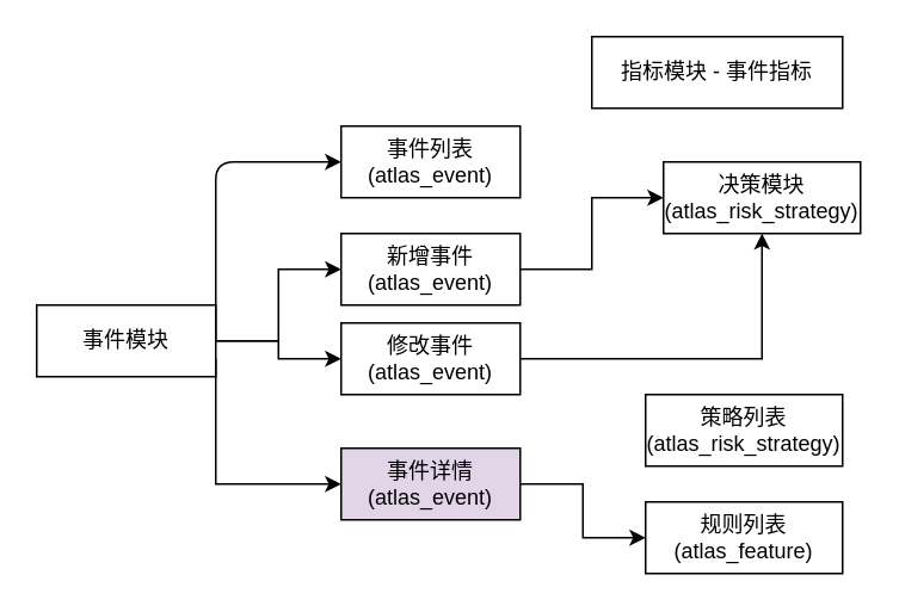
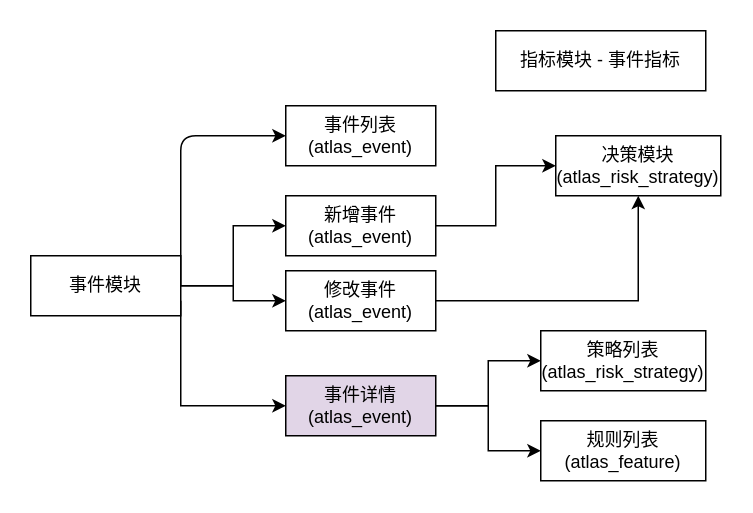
  <mxCell id="0" />
  <mxCell id="1" parent="0" />
  <mxCell id="2" value="" style="edgeStyle=orthogonalEdgeStyle;rounded=0;orthogonalLoop=1;jettySize=auto;html=1;" edge="1" parent="1" source="3" target="8"><mxGeometry relative="1" as="geometry" /></mxCell>
  <mxCell id="3" value="事件模块" style="rounded=0;whiteSpace=wrap;html=1;" vertex="1" parent="1"><mxGeometry x="20" y="170" width="100" height="40" as="geometry" /></mxCell>
  <mxCell id="4" value="事件列表(atlas_event)" style="rounded=0;whiteSpace=wrap;html=1;" vertex="1" parent="1"><mxGeometry x="190" y="70" width="100" height="40" as="geometry" /></mxCell>
  <mxCell id="5" value="指标模块 - 事件指标" style="rounded=0;whiteSpace=wrap;html=1;" vertex="1" parent="1"><mxGeometry x="330" y="20" width="140" height="40" as="geometry" /></mxCell>
  <mxCell id="6" value="" style="endArrow=classic;html=1;exitX=1;exitY=0.5;exitDx=0;exitDy=0;entryX=0;entryY=0.5;entryDx=0;entryDy=0;" edge="1" parent="1" source="3" target="4"><mxGeometry width="50" height="50" relative="1" as="geometry"><mxPoint x="150" y="290" as="sourcePoint" /><mxPoint x="200" y="240" as="targetPoint" /><Array as="points"><mxPoint x="120" y="90" /></Array></mxGeometry></mxCell>
  <mxCell id="7" value="" style="edgeStyle=orthogonalEdgeStyle;rounded=0;orthogonalLoop=1;jettySize=auto;html=1;" edge="1" parent="1" source="8" target="9"><mxGeometry relative="1" as="geometry" /></mxCell>
  <mxCell id="8" value="新增事件(atlas_event)" style="rounded=0;whiteSpace=wrap;html=1;" vertex="1" parent="1"><mxGeometry x="190" y="130" width="100" height="40" as="geometry" /></mxCell>
  <mxCell id="9" value="决策模块(atlas_risk_strategy)" style="rounded=0;whiteSpace=wrap;html=1;" vertex="1" parent="1"><mxGeometry x="370" y="90" width="110" height="40" as="geometry" /></mxCell>
  <mxCell id="10" value="" style="edgeStyle=orthogonalEdgeStyle;rounded=0;orthogonalLoop=1;jettySize=auto;html=1;" edge="1" parent="1" source="11" target="9"><mxGeometry relative="1" as="geometry" /></mxCell>
  <mxCell id="11" value="修改事件(atlas_event)" style="rounded=0;whiteSpace=wrap;html=1;" vertex="1" parent="1"><mxGeometry x="190" y="180" width="100" height="40" as="geometry" /></mxCell>
  <mxCell id="12" value="" style="edgeStyle=orthogonalEdgeStyle;rounded=0;orthogonalLoop=1;jettySize=auto;html=1;exitX=1;exitY=0.5;exitDx=0;exitDy=0;entryX=0;entryY=0.5;entryDx=0;entryDy=0;" edge="1" parent="1" source="3" target="11"><mxGeometry relative="1" as="geometry"><mxPoint x="130" y="200" as="sourcePoint" /><mxPoint x="200" y="160" as="targetPoint" /></mxGeometry></mxCell>
  <mxCell id="13" value="" style="edgeStyle=orthogonalEdgeStyle;rounded=0;orthogonalLoop=1;jettySize=auto;html=1;entryX=0;entryY=0.5;entryDx=0;entryDy=0;" edge="1" parent="1" source="14" target="17"><mxGeometry relative="1" as="geometry" /></mxCell>
  <mxCell id="14" value="事件详情(atlas_event)" style="rounded=0;whiteSpace=wrap;html=1;fillColor=#e1d5e7;" vertex="1" parent="1"><mxGeometry x="190" y="250" width="100" height="40" as="geometry" /></mxCell>
  <mxCell id="15" value="" style="edgeStyle=orthogonalEdgeStyle;rounded=0;orthogonalLoop=1;jettySize=auto;html=1;exitX=1;exitY=0.75;exitDx=0;exitDy=0;entryX=0;entryY=0.5;entryDx=0;entryDy=0;" edge="1" parent="1" source="3" target="14"><mxGeometry relative="1" as="geometry"><mxPoint x="130" y="200" as="sourcePoint" /><mxPoint x="200" y="210" as="targetPoint" /><Array as="points"><mxPoint x="120" y="270" /></Array></mxGeometry></mxCell>
  <mxCell id="16" value="策略列表(atlas_risk_strategy)" style="rounded=0;whiteSpace=wrap;html=1;" vertex="1" parent="1"><mxGeometry x="360" y="220" width="110" height="40" as="geometry" /></mxCell>
  <mxCell id="17" value="规则列表(atlas_feature)" style="rounded=0;whiteSpace=wrap;html=1;" vertex="1" parent="1"><mxGeometry x="360" y="280" width="110" height="40" as="geometry" /></mxCell>
+ <mxCell id="18" value="" style="edgeStyle=orthogonalEdgeStyle;rounded=0;orthogonalLoop=1;jettySize=auto;html=1;entryX=0;entryY=0.5;entryDx=0;entryDy=0;exitX=1;exitY=0.5;exitDx=0;exitDy=0;" edge="1" parent="1" source="14" target="16"><mxGeometry relative="1" as="geometry"><mxPoint x="300" y="280" as="sourcePoint" /><mxPoint x="370" y="310" as="targetPoint" /></mxGeometry></mxCell>
